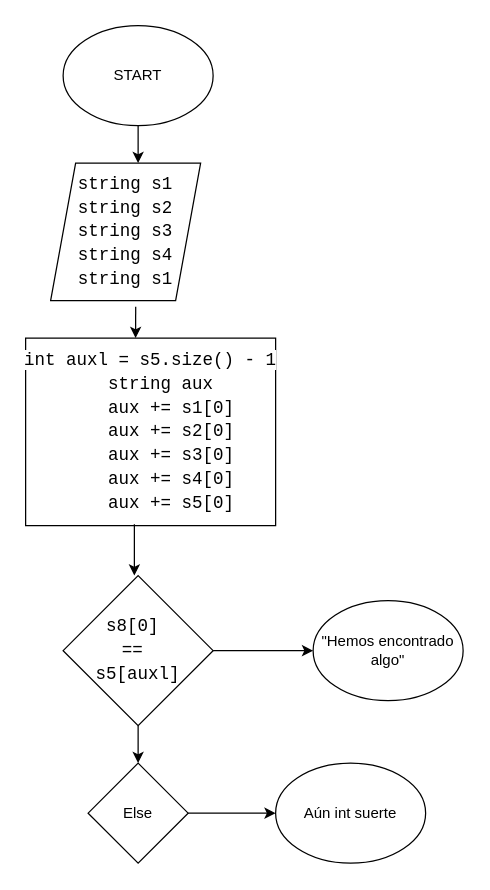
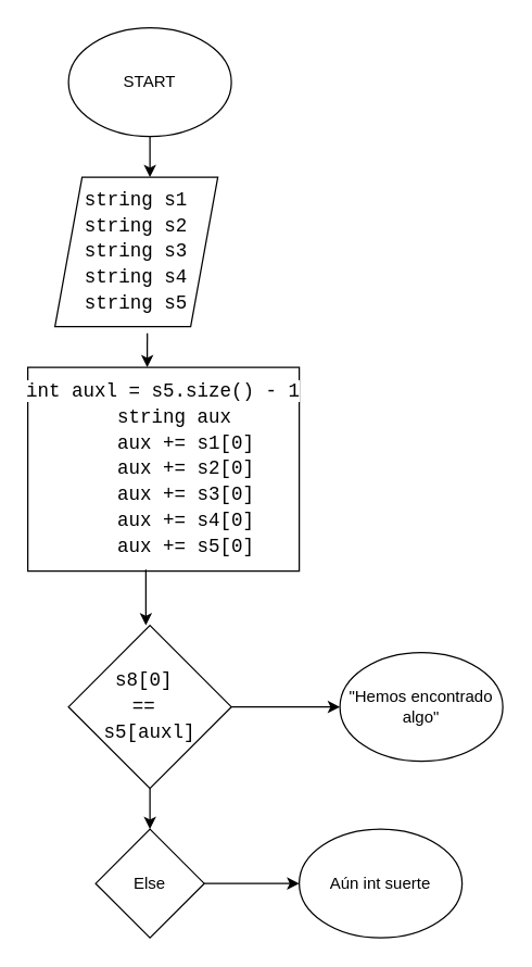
  <mxCell id="0" />
  <mxCell id="1" parent="0" />
  <mxCell id="2" value="START" style="ellipse;whiteSpace=wrap;html=1;" vertex="1" parent="1"><mxGeometry x="50" y="20" width="120" height="80" as="geometry" /></mxCell>
  <mxCell id="3" value="" style="endArrow=classic;html=1;rounded=0;exitX=0.5;exitY=1;exitDx=0;exitDy=0;" edge="1" parent="1" source="2"><mxGeometry width="50" height="50" relative="1" as="geometry"><mxPoint x="410" y="100" as="sourcePoint" /><mxPoint x="110" y="130" as="targetPoint" /></mxGeometry></mxCell>
- <mxCell id="4" value="&lt;br&gt;&lt;div style=&quot;font-family: Consolas, &amp;quot;Courier New&amp;quot;, monospace; font-weight: normal; font-size: 14px; line-height: 19px; white-space: pre;&quot;&gt;&lt;div&gt;string s1&lt;/div&gt;&lt;div&gt;string s2&lt;/div&gt;&lt;div&gt;string s3&lt;/div&gt;&lt;div&gt;string s4&lt;/div&gt;&lt;div&gt;string s1&lt;/div&gt;&lt;/div&gt;&lt;div&gt;&lt;br&gt;&lt;/div&gt;" style="shape=parallelogram;perimeter=parallelogramPerimeter;whiteSpace=wrap;html=1;fixedSize=1;" vertex="1" parent="1"><mxGeometry x="40" y="130" width="120" height="110" as="geometry" /></mxCell>
+ <mxCell id="4" value="&lt;br&gt;&lt;div style=&quot;font-family: Consolas, &amp;quot;Courier New&amp;quot;, monospace; font-weight: normal; font-size: 14px; line-height: 19px; white-space: pre;&quot;&gt;&lt;div&gt;string s1&lt;/div&gt;&lt;div&gt;string s2&lt;/div&gt;&lt;div&gt;string s3&lt;/div&gt;&lt;div&gt;string s4&lt;/div&gt;&lt;div&gt;string s5&lt;/div&gt;&lt;/div&gt;&lt;div&gt;&lt;br&gt;&lt;/div&gt;" style="shape=parallelogram;perimeter=parallelogramPerimeter;whiteSpace=wrap;html=1;fixedSize=1;" vertex="1" parent="1"><mxGeometry x="40" y="130" width="120" height="110" as="geometry" /></mxCell>
  <mxCell id="5" value="" style="endArrow=classic;html=1;rounded=0;exitX=0.567;exitY=1.045;exitDx=0;exitDy=0;exitPerimeter=0;" edge="1" parent="1" source="4"><mxGeometry width="50" height="50" relative="1" as="geometry"><mxPoint x="410" y="300" as="sourcePoint" /><mxPoint x="108" y="270" as="targetPoint" /></mxGeometry></mxCell>
  <mxCell id="6" value="&lt;div style=&quot;font-family: Consolas, &amp;quot;Courier New&amp;quot;, monospace; font-weight: normal; font-size: 14px; line-height: 19px; white-space: pre;&quot;&gt;&lt;div style=&quot;&quot;&gt;&lt;span style=&quot;background-color: rgb(255, 255, 255);&quot;&gt;int auxl = s5.size() - 1&lt;/span&gt;&lt;/div&gt;&lt;div style=&quot;&quot;&gt;&lt;span style=&quot;background-color: rgb(255, 255, 255);&quot;&gt;&amp;nbsp; string aux&lt;/span&gt;&lt;/div&gt;&lt;div style=&quot;&quot;&gt;&lt;span style=&quot;background-color: rgb(255, 255, 255);&quot;&gt;&amp;nbsp; &amp;nbsp; aux += s1[0]&lt;/span&gt;&lt;/div&gt;&lt;div style=&quot;&quot;&gt;&lt;span style=&quot;background-color: rgb(255, 255, 255);&quot;&gt;&amp;nbsp; &amp;nbsp; aux += s2[0]&lt;/span&gt;&lt;/div&gt;&lt;div style=&quot;&quot;&gt;&lt;span style=&quot;background-color: rgb(255, 255, 255);&quot;&gt;&amp;nbsp; &amp;nbsp; aux += s3[0]&lt;/span&gt;&lt;/div&gt;&lt;div style=&quot;&quot;&gt;&lt;span style=&quot;background-color: rgb(255, 255, 255);&quot;&gt;&amp;nbsp; &amp;nbsp; aux += s4[0]&lt;/span&gt;&lt;/div&gt;&lt;div style=&quot;&quot;&gt;&lt;span style=&quot;background-color: rgb(255, 255, 255);&quot;&gt;&amp;nbsp; &amp;nbsp; aux += s5[0]&lt;/span&gt;&lt;/div&gt;&lt;/div&gt;" style="rounded=0;whiteSpace=wrap;html=1;" vertex="1" parent="1"><mxGeometry x="20" y="270" width="200" height="150" as="geometry" /></mxCell>
  <mxCell id="7" value="" style="endArrow=classic;html=1;rounded=0;exitX=0.435;exitY=0.993;exitDx=0;exitDy=0;exitPerimeter=0;" edge="1" parent="1" source="6"><mxGeometry width="50" height="50" relative="1" as="geometry"><mxPoint x="410" y="300" as="sourcePoint" /><mxPoint x="107" y="460" as="targetPoint" /></mxGeometry></mxCell>
  <mxCell id="8" value="&lt;br&gt;&lt;div style=&quot;font-family: Consolas, &amp;quot;Courier New&amp;quot;, monospace; font-weight: normal; font-size: 14px; line-height: 19px; white-space: pre;&quot;&gt;&lt;div&gt;s8[0] &lt;/div&gt;&lt;div&gt;== &lt;/div&gt;&lt;div&gt;s5[auxl]&lt;/div&gt;&lt;/div&gt;&lt;div&gt;&lt;br/&gt;&lt;/div&gt;" style="rhombus;whiteSpace=wrap;html=1;" vertex="1" parent="1"><mxGeometry x="50" y="460" width="120" height="120" as="geometry" /></mxCell>
  <mxCell id="9" value="" style="endArrow=classic;html=1;rounded=0;exitX=1;exitY=0.5;exitDx=0;exitDy=0;" edge="1" parent="1" source="8"><mxGeometry width="50" height="50" relative="1" as="geometry"><mxPoint x="410" y="600" as="sourcePoint" /><mxPoint x="250" y="520" as="targetPoint" /></mxGeometry></mxCell>
  <mxCell id="10" value="&quot;Hemos encontrado algo&quot;" style="ellipse;whiteSpace=wrap;html=1;" vertex="1" parent="1"><mxGeometry x="250" y="480" width="120" height="80" as="geometry" /></mxCell>
  <mxCell id="11" value="" style="endArrow=classic;html=1;rounded=0;exitX=0.5;exitY=1;exitDx=0;exitDy=0;" edge="1" parent="1" source="8"><mxGeometry width="50" height="50" relative="1" as="geometry"><mxPoint x="410" y="600" as="sourcePoint" /><mxPoint x="110" y="610" as="targetPoint" /></mxGeometry></mxCell>
  <mxCell id="12" value="Else" style="rhombus;whiteSpace=wrap;html=1;" vertex="1" parent="1"><mxGeometry x="70" y="610" width="80" height="80" as="geometry" /></mxCell>
  <mxCell id="13" value="" style="endArrow=classic;html=1;rounded=0;exitX=1;exitY=0.5;exitDx=0;exitDy=0;" edge="1" parent="1" source="12"><mxGeometry width="50" height="50" relative="1" as="geometry"><mxPoint x="410" y="600" as="sourcePoint" /><mxPoint x="220" y="650" as="targetPoint" /></mxGeometry></mxCell>
  <mxCell id="14" value="Aún int suerte" style="ellipse;whiteSpace=wrap;html=1;" vertex="1" parent="1"><mxGeometry x="220" y="610" width="120" height="80" as="geometry" /></mxCell>
